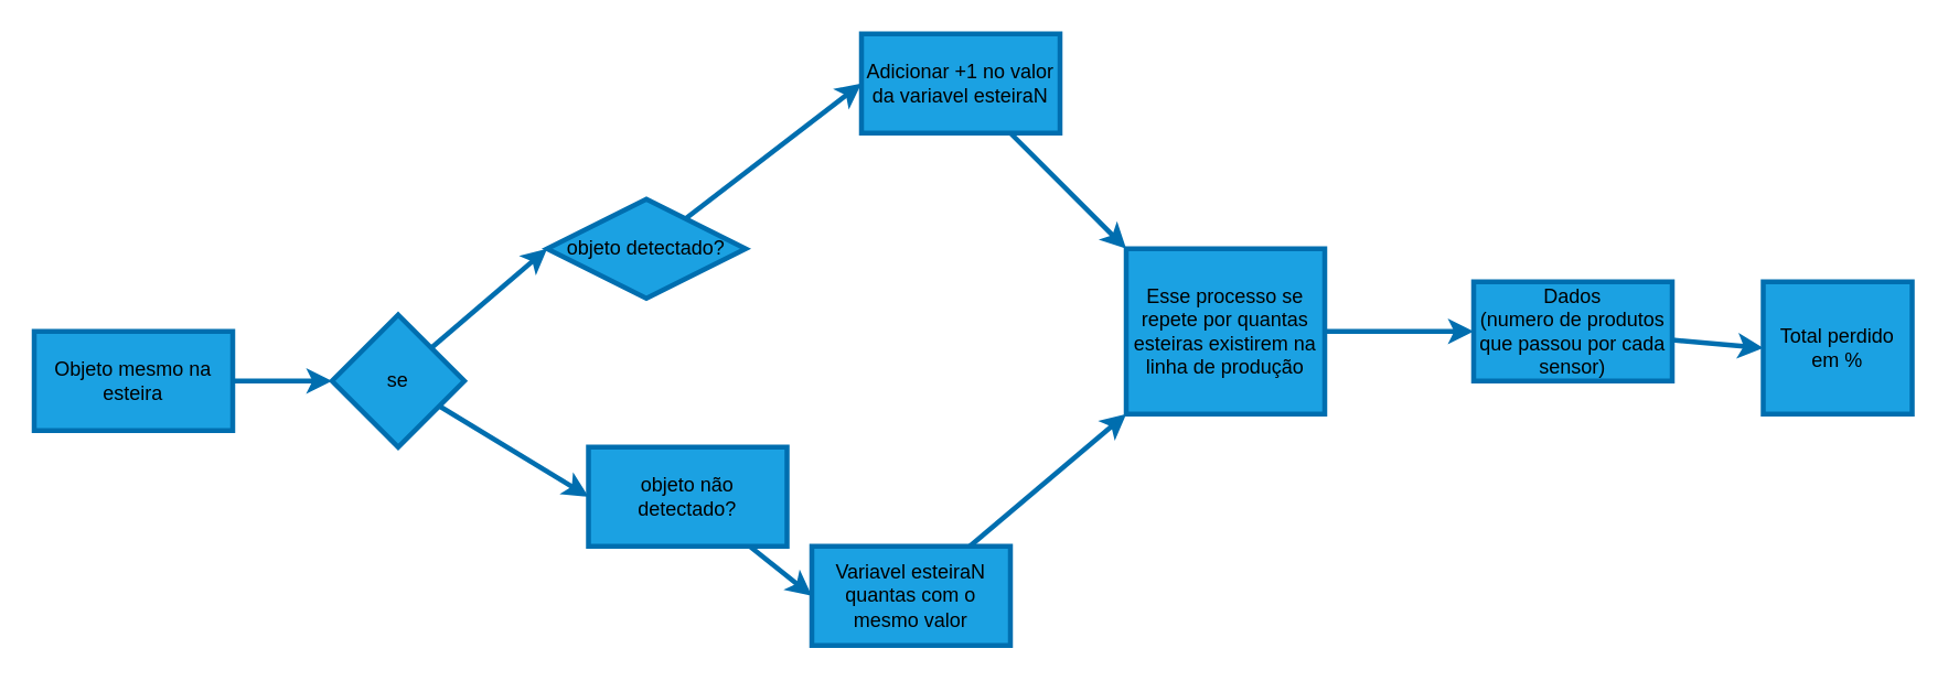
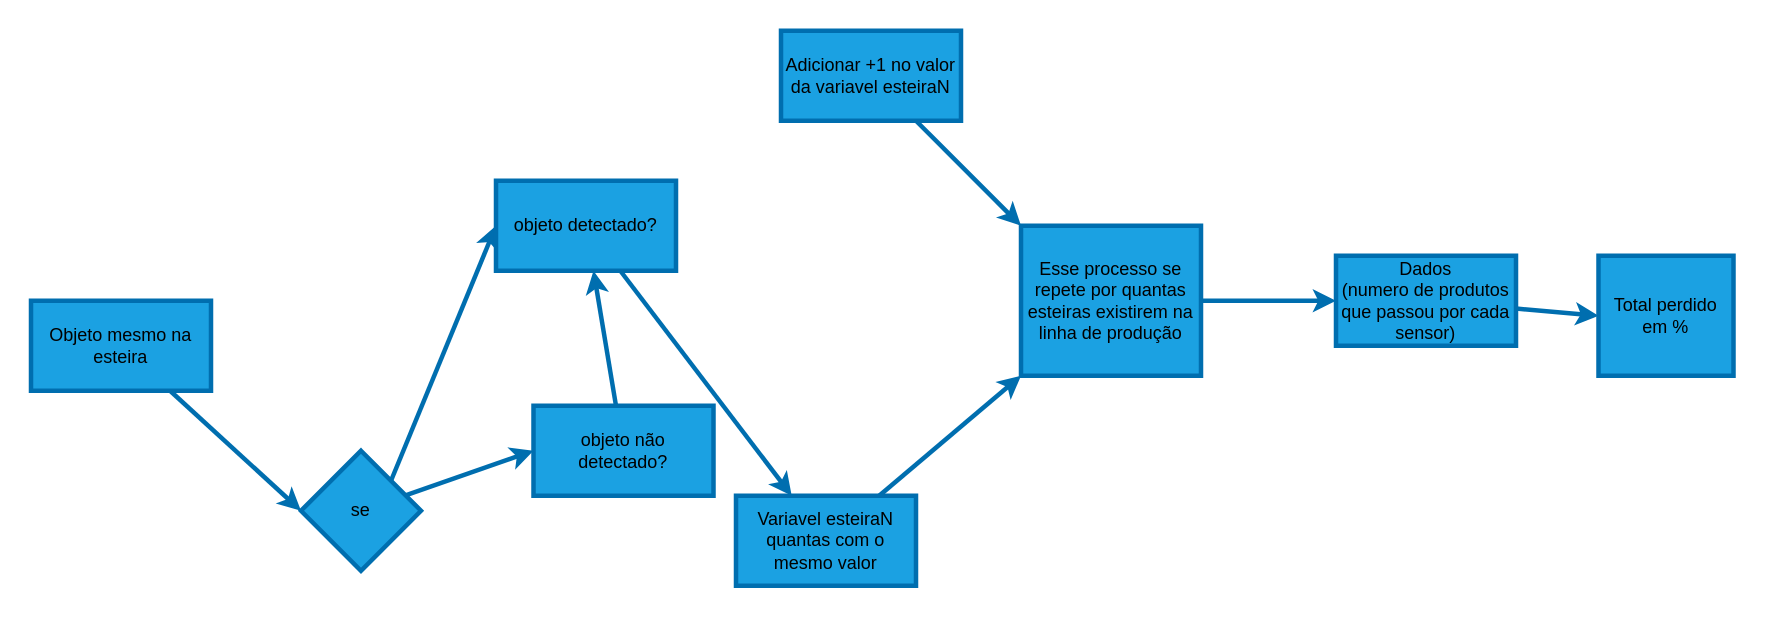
  <mxCell id="0" />
  <mxCell id="1" parent="0" />
  <mxCell id="2" value="" style="edgeStyle=none;entryX=0;entryY=0.5;entryDx=0;entryDy=0;rounded=0;strokeWidth=3;fillColor=#1ba1e2;strokeColor=#006EAF;textShadow=0;labelBorderColor=none;labelBackgroundColor=none;fontColor=default;html=1;" parent="1" source="3" target="6" edge="1"><mxGeometry relative="1" as="geometry" /></mxCell>
  <mxCell id="3" value="Objeto mesmo na esteira" style="rounded=0;strokeWidth=3;fillColor=#1ba1e2;strokeColor=#006EAF;fontColor=default;textShadow=0;labelBorderColor=none;labelBackgroundColor=none;whiteSpace=wrap;html=1;" parent="1" vertex="1"><mxGeometry x="20" y="200" width="120" height="60" as="geometry" /></mxCell>
  <mxCell id="4" value="" style="edgeStyle=none;entryX=0;entryY=0.5;entryDx=0;entryDy=0;rounded=0;strokeWidth=3;fillColor=#1ba1e2;strokeColor=#006EAF;textShadow=0;labelBorderColor=none;labelBackgroundColor=none;fontColor=default;html=1;" parent="1" source="6" target="10" edge="1"><mxGeometry relative="1" as="geometry" /></mxCell>
  <mxCell id="5" value="" style="edgeStyle=none;exitX=1;exitY=0;exitDx=0;exitDy=0;entryX=0;entryY=0.5;entryDx=0;entryDy=0;rounded=0;strokeWidth=3;fillColor=#1ba1e2;strokeColor=#006EAF;textShadow=0;labelBorderColor=none;labelBackgroundColor=none;fontColor=default;html=1;" parent="1" source="6" target="8" edge="1"><mxGeometry relative="1" as="geometry" /></mxCell>
- <mxCell id="6" value="se" style="rhombus;rounded=0;strokeWidth=3;fillColor=#1ba1e2;strokeColor=#006EAF;fontColor=default;textShadow=0;labelBorderColor=none;labelBackgroundColor=none;whiteSpace=wrap;html=1;" parent="1" vertex="1"><mxGeometry x="200" y="190" width="80" height="80" as="geometry" /></mxCell>
- <mxCell id="7" value="" style="edgeStyle=none;entryX=0;entryY=0.5;entryDx=0;entryDy=0;rounded=0;strokeWidth=3;fillColor=#1ba1e2;strokeColor=#006EAF;textShadow=0;labelBorderColor=none;labelBackgroundColor=none;fontColor=default;html=1;" parent="1" source="8" target="12" edge="1"><mxGeometry relative="1" as="geometry" /></mxCell>
- <mxCell id="8" value="objeto detectado?" style="rhombus;strokeWidth=3;fillColor=#1ba1e2;strokeColor=#006EAF;fontColor=default;textShadow=0;labelBorderColor=none;labelBackgroundColor=none;whiteSpace=wrap;html=1;" parent="1" vertex="1"><mxGeometry x="330" y="120" width="120" height="60" as="geometry" /></mxCell>
- <mxCell id="9" value="" style="edgeStyle=none;entryX=0;entryY=0.5;entryDx=0;entryDy=0;rounded=0;strokeWidth=3;fillColor=#1ba1e2;strokeColor=#006EAF;textShadow=0;labelBorderColor=none;labelBackgroundColor=none;fontColor=default;html=1;" parent="1" source="10" target="14" edge="1"><mxGeometry relative="1" as="geometry" /></mxCell>
+ <mxCell id="6" value="se" style="rhombus;rounded=0;strokeWidth=3;fillColor=#1ba1e2;strokeColor=#006EAF;fontColor=default;textShadow=0;labelBorderColor=none;labelBackgroundColor=none;whiteSpace=wrap;html=1;" parent="1" vertex="1"><mxGeometry x="200" y="300" width="80" height="80" as="geometry" /></mxCell>
+ <mxCell id="7" value="" style="edgeStyle=none;rounded=0;strokeWidth=3;fillColor=#1ba1e2;strokeColor=#006EAF;textShadow=0;labelBorderColor=none;labelBackgroundColor=none;fontColor=default;html=1;" parent="1" source="8" target="14" edge="1"><mxGeometry relative="1" as="geometry" /></mxCell>
+ <mxCell id="8" value="objeto detectado?" style="rounded=0;strokeWidth=3;fillColor=#1ba1e2;strokeColor=#006EAF;fontColor=default;textShadow=0;labelBorderColor=none;labelBackgroundColor=none;whiteSpace=wrap;html=1;" parent="1" vertex="1"><mxGeometry x="330" y="120" width="120" height="60" as="geometry" /></mxCell>
+ <mxCell id="9" value="" style="edgeStyle=none;rounded=0;strokeWidth=3;fillColor=#1ba1e2;strokeColor=#006EAF;textShadow=0;labelBorderColor=none;labelBackgroundColor=none;fontColor=default;html=1;" parent="1" source="10" target="8" edge="1"><mxGeometry relative="1" as="geometry" /></mxCell>
  <mxCell id="10" value="objeto não detectado?" style="rounded=0;strokeWidth=3;fillColor=#1ba1e2;strokeColor=#006EAF;fontColor=default;textShadow=0;labelBorderColor=none;labelBackgroundColor=none;whiteSpace=wrap;html=1;" parent="1" vertex="1"><mxGeometry x="355" y="270" width="120" height="60" as="geometry" /></mxCell>
  <mxCell id="11" value="" style="edgeStyle=none;entryX=0;entryY=0;entryDx=0;entryDy=0;rounded=0;strokeWidth=3;fillColor=#1ba1e2;strokeColor=#006EAF;textShadow=0;labelBorderColor=none;labelBackgroundColor=none;fontColor=default;html=1;" parent="1" source="12" target="16" edge="1"><mxGeometry relative="1" as="geometry" /></mxCell>
  <mxCell id="12" value="Adicionar +1 no valor da variavel esteiraN" style="rounded=0;strokeWidth=3;fillColor=#1ba1e2;strokeColor=#006EAF;fontColor=default;textShadow=0;labelBorderColor=none;labelBackgroundColor=none;whiteSpace=wrap;html=1;" parent="1" vertex="1"><mxGeometry x="520" y="20" width="120" height="60" as="geometry" /></mxCell>
  <mxCell id="13" value="" style="edgeStyle=none;entryX=0;entryY=1;entryDx=0;entryDy=0;rounded=0;strokeWidth=3;fillColor=#1ba1e2;strokeColor=#006EAF;textShadow=0;labelBorderColor=none;labelBackgroundColor=none;fontColor=default;html=1;" parent="1" source="14" target="16" edge="1"><mxGeometry relative="1" as="geometry" /></mxCell>
  <mxCell id="14" value="Variavel esteiraN quantas com o mesmo valor" style="rounded=0;strokeWidth=3;fillColor=#1ba1e2;strokeColor=#006EAF;fontColor=default;textShadow=0;labelBorderColor=none;labelBackgroundColor=none;whiteSpace=wrap;html=1;" parent="1" vertex="1"><mxGeometry x="490" y="330" width="120" height="60" as="geometry" /></mxCell>
  <mxCell id="15" value="" style="edgeStyle=none;entryX=0;entryY=0.5;entryDx=0;entryDy=0;strokeWidth=3;fillColor=#1ba1e2;strokeColor=#006EAF;textShadow=0;labelBorderColor=none;labelBackgroundColor=none;fontColor=default;html=1;" edge="1" parent="1" source="16" target="18"><mxGeometry relative="1" as="geometry" /></mxCell>
  <mxCell id="16" value="Esse processo se repete por quantas esteiras existirem na linha de produção" style="rounded=0;strokeWidth=3;fillColor=#1ba1e2;strokeColor=#006EAF;fontColor=default;textShadow=0;labelBorderColor=none;labelBackgroundColor=none;whiteSpace=wrap;html=1;" parent="1" vertex="1"><mxGeometry x="680" y="150" width="120" height="100" as="geometry" /></mxCell>
  <mxCell id="17" value="" style="edgeStyle=none;entryX=0;entryY=0.5;entryDx=0;entryDy=0;rounded=0;strokeWidth=3;fillColor=#1ba1e2;strokeColor=#006EAF;textShadow=0;labelBorderColor=none;labelBackgroundColor=none;fontColor=default;html=1;" parent="1" source="18" target="19" edge="1"><mxGeometry relative="1" as="geometry" /></mxCell>
  <mxCell id="18" value="Dados&lt;br&gt;(numero de produtos que passou por cada sensor)" style="rounded=0;strokeWidth=3;fillColor=#1ba1e2;strokeColor=#006EAF;fontColor=default;textShadow=0;labelBorderColor=none;labelBackgroundColor=none;whiteSpace=wrap;html=1;" parent="1" vertex="1"><mxGeometry x="890" y="170" width="120" height="60" as="geometry" /></mxCell>
  <mxCell id="19" value="Total perdido em %" style="rounded=0;strokeWidth=3;fillColor=#1ba1e2;strokeColor=#006EAF;fontColor=default;textShadow=0;labelBorderColor=none;labelBackgroundColor=none;whiteSpace=wrap;html=1;" parent="1" vertex="1"><mxGeometry x="1065" y="170" width="90" height="80" as="geometry" /></mxCell>
